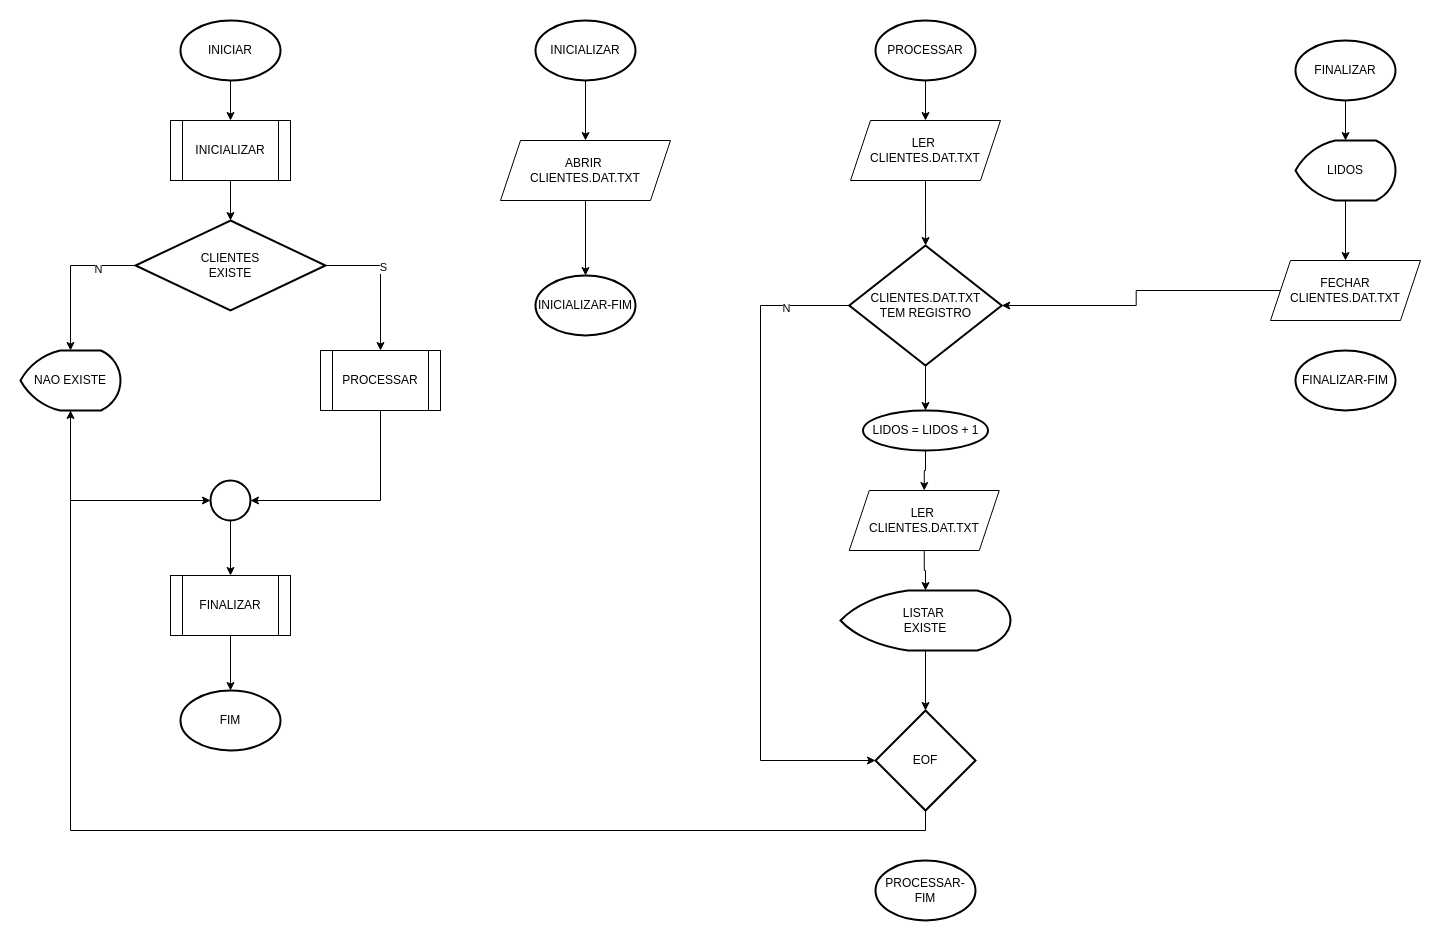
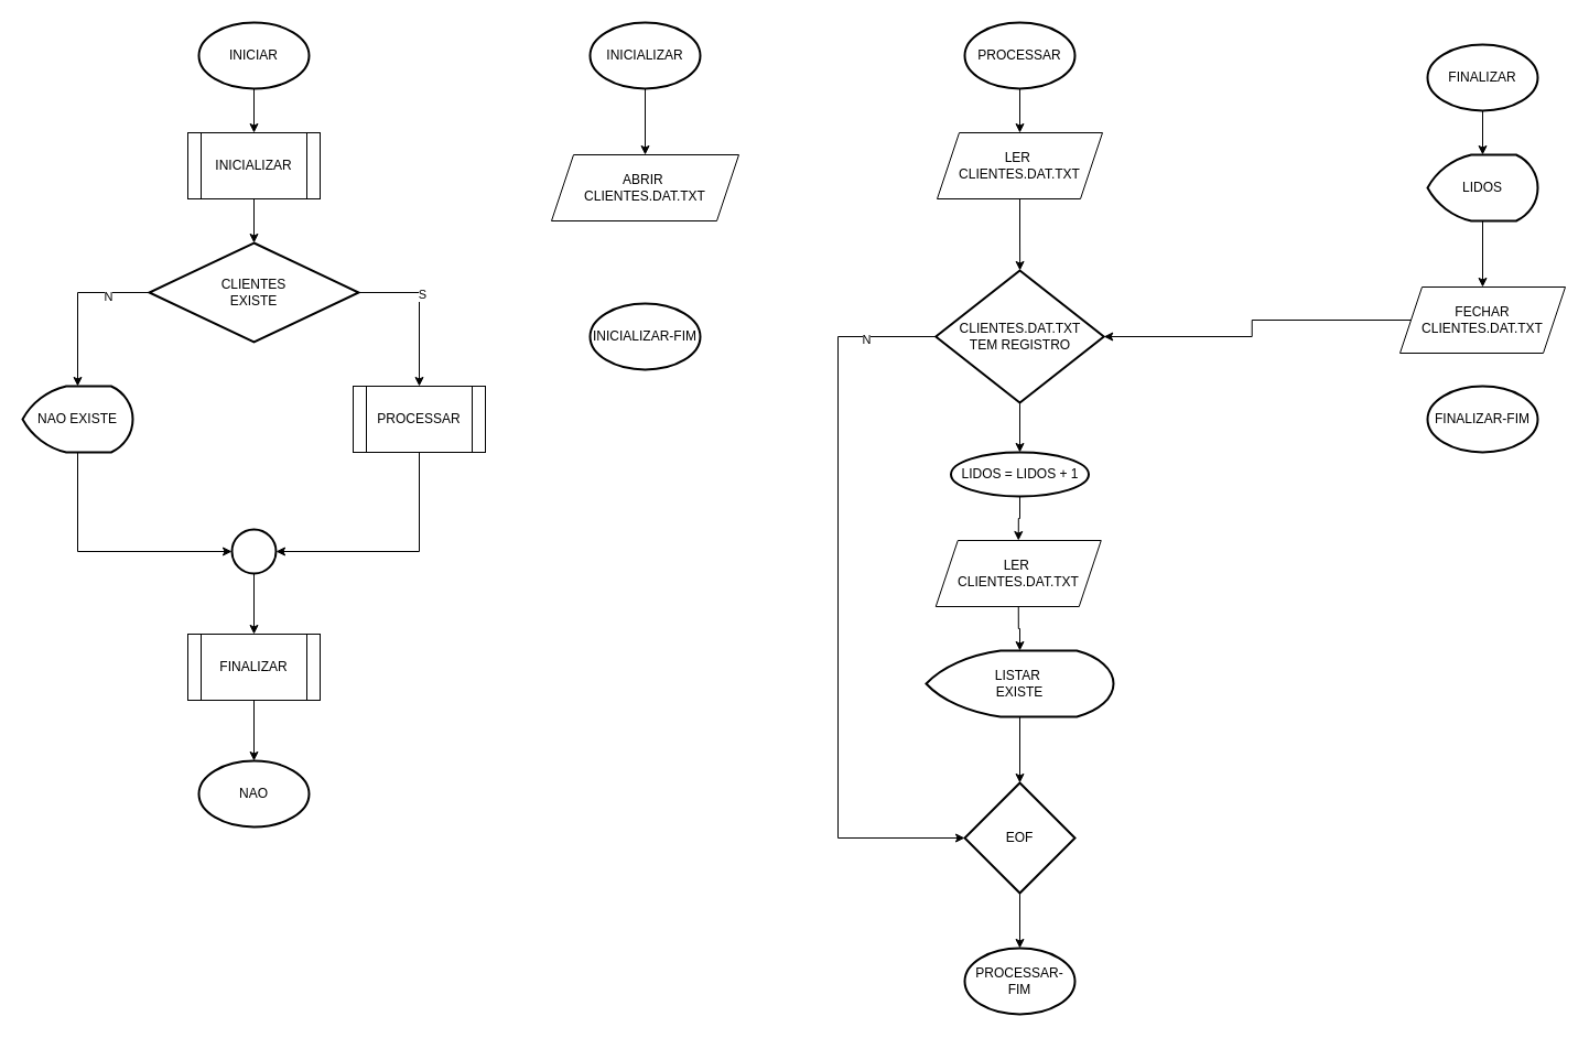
  <mxCell id="0" />
  <mxCell id="1" parent="0" />
  <mxCell id="2" value="" style="edgeStyle=orthogonalEdgeStyle;rounded=0;orthogonalLoop=1;jettySize=auto;html=1;" parent="1" source="3" target="8" edge="1"><mxGeometry relative="1" as="geometry" /></mxCell>
  <mxCell id="3" value="INICIAR" style="strokeWidth=2;html=1;shape=mxgraph.flowchart.start_1;whiteSpace=wrap;" parent="1" vertex="1"><mxGeometry x="180" y="20" width="100" height="60" as="geometry" /></mxCell>
  <mxCell id="4" value="PROCESSAR" style="shape=process;whiteSpace=wrap;html=1;backgroundOutline=1;" parent="1" vertex="1"><mxGeometry x="320" y="350" width="120" height="60" as="geometry" /></mxCell>
  <mxCell id="5" value="" style="edgeStyle=orthogonalEdgeStyle;rounded=0;orthogonalLoop=1;jettySize=auto;html=1;" parent="1" source="6" target="9" edge="1"><mxGeometry relative="1" as="geometry" /></mxCell>
  <mxCell id="6" value="FINALIZAR" style="shape=process;whiteSpace=wrap;html=1;backgroundOutline=1;" parent="1" vertex="1"><mxGeometry x="170" y="575" width="120" height="60" as="geometry" /></mxCell>
  <mxCell id="7" value="" style="edgeStyle=orthogonalEdgeStyle;rounded=0;orthogonalLoop=1;jettySize=auto;html=1;" edge="1" parent="1" source="8" target="16"><mxGeometry relative="1" as="geometry" /></mxCell>
  <mxCell id="8" value="INICIALIZAR" style="shape=process;whiteSpace=wrap;html=1;backgroundOutline=1;" parent="1" vertex="1"><mxGeometry x="170" y="120" width="120" height="60" as="geometry" /></mxCell>
- <mxCell id="9" value="FIM" style="strokeWidth=2;html=1;shape=mxgraph.flowchart.start_1;whiteSpace=wrap;" parent="1" vertex="1"><mxGeometry x="180" y="690" width="100" height="60" as="geometry" /></mxCell>
+ <mxCell id="9" value="NAO" style="strokeWidth=2;html=1;shape=mxgraph.flowchart.start_1;whiteSpace=wrap;" parent="1" vertex="1"><mxGeometry x="180" y="690" width="100" height="60" as="geometry" /></mxCell>
  <mxCell id="10" value="" style="edgeStyle=orthogonalEdgeStyle;rounded=0;orthogonalLoop=1;jettySize=auto;html=1;" parent="1" source="11" target="13" edge="1"><mxGeometry relative="1" as="geometry" /></mxCell>
  <mxCell id="11" value="INICIALIZAR" style="strokeWidth=2;html=1;shape=mxgraph.flowchart.start_1;whiteSpace=wrap;" parent="1" vertex="1"><mxGeometry x="535" y="20" width="100" height="60" as="geometry" /></mxCell>
  <mxCell id="12" value="INICIALIZAR-FIM" style="strokeWidth=2;html=1;shape=mxgraph.flowchart.start_1;whiteSpace=wrap;" parent="1" vertex="1"><mxGeometry x="535" y="275" width="100" height="60" as="geometry" /></mxCell>
  <mxCell id="13" value="ABRIR&amp;nbsp;&lt;br&gt;CLIENTES.DAT.TXT" style="shape=parallelogram;perimeter=parallelogramPerimeter;whiteSpace=wrap;html=1;fixedSize=1;" parent="1" vertex="1"><mxGeometry x="500" y="140" width="170" height="60" as="geometry" /></mxCell>
  <mxCell id="14" value="" style="edgeStyle=orthogonalEdgeStyle;rounded=0;orthogonalLoop=1;jettySize=auto;html=1;" edge="1" parent="1" source="16" target="4"><mxGeometry relative="1" as="geometry"><Array as="points"><mxPoint x="380" y="265" /></Array></mxGeometry></mxCell>
  <mxCell id="15" value="S" style="edgeLabel;html=1;align=center;verticalAlign=middle;resizable=0;points=[];" vertex="1" connectable="0" parent="14"><mxGeometry x="-0.2" y="2" relative="1" as="geometry"><mxPoint as="offset" /></mxGeometry></mxCell>
  <mxCell id="16" value="CLIENTES&lt;div&gt;EXISTE&lt;/div&gt;" style="strokeWidth=2;html=1;shape=mxgraph.flowchart.decision;whiteSpace=wrap;" parent="1" vertex="1"><mxGeometry x="135" y="220" width="190" height="90" as="geometry" /></mxCell>
  <mxCell id="17" value="" style="edgeStyle=orthogonalEdgeStyle;rounded=0;orthogonalLoop=1;jettySize=auto;html=1;" parent="1" source="18" target="20" edge="1"><mxGeometry relative="1" as="geometry" /></mxCell>
  <mxCell id="18" value="PROCESSAR" style="strokeWidth=2;html=1;shape=mxgraph.flowchart.start_1;whiteSpace=wrap;" parent="1" vertex="1"><mxGeometry x="875" y="20" width="100" height="60" as="geometry" /></mxCell>
  <mxCell id="19" value="" style="edgeStyle=orthogonalEdgeStyle;rounded=0;orthogonalLoop=1;jettySize=auto;html=1;" parent="1" source="20" target="30" edge="1"><mxGeometry relative="1" as="geometry" /></mxCell>
  <mxCell id="20" value="LER&amp;nbsp;&lt;div&gt;CLIENTES.DAT.TXT&lt;/div&gt;" style="shape=parallelogram;perimeter=parallelogramPerimeter;whiteSpace=wrap;html=1;fixedSize=1;" parent="1" vertex="1"><mxGeometry x="850" y="120" width="150" height="60" as="geometry" /></mxCell>
  <mxCell id="21" value="LISTAR&amp;nbsp;&lt;div&gt;EXISTE&lt;/div&gt;" style="strokeWidth=2;html=1;shape=mxgraph.flowchart.display;whiteSpace=wrap;" parent="1" vertex="1"><mxGeometry x="840" y="590" width="170" height="60" as="geometry" /></mxCell>
  <mxCell id="22" value="PROCESSAR-FIM" style="strokeWidth=2;html=1;shape=mxgraph.flowchart.start_1;whiteSpace=wrap;" parent="1" vertex="1"><mxGeometry x="875" y="860" width="100" height="60" as="geometry" /></mxCell>
  <mxCell id="23" value="" style="edgeStyle=orthogonalEdgeStyle;rounded=0;orthogonalLoop=1;jettySize=auto;html=1;" edge="1" parent="1" source="24" target="48"><mxGeometry relative="1" as="geometry" /></mxCell>
  <mxCell id="24" value="FINALIZAR" style="strokeWidth=2;html=1;shape=mxgraph.flowchart.start_1;whiteSpace=wrap;" parent="1" vertex="1"><mxGeometry x="1295" y="40" width="100" height="60" as="geometry" /></mxCell>
  <mxCell id="25" value="" style="edgeStyle=orthogonalEdgeStyle;rounded=0;orthogonalLoop=1;jettySize=auto;html=1;" parent="1" source="26" target="30" edge="1"><mxGeometry relative="1" as="geometry" /></mxCell>
  <mxCell id="26" value="FECHAR&lt;div&gt;CLIENTES.DAT.TXT&lt;/div&gt;" style="shape=parallelogram;perimeter=parallelogramPerimeter;whiteSpace=wrap;html=1;fixedSize=1;" parent="1" vertex="1"><mxGeometry x="1270" y="260" width="150" height="60" as="geometry" /></mxCell>
  <mxCell id="27" value="FINALIZAR-FIM" style="strokeWidth=2;html=1;shape=mxgraph.flowchart.start_1;whiteSpace=wrap;" parent="1" vertex="1"><mxGeometry x="1295" y="350" width="100" height="60" as="geometry" /></mxCell>
  <mxCell id="28" value="NAO EXISTE" style="strokeWidth=2;html=1;shape=mxgraph.flowchart.display;whiteSpace=wrap;" parent="1" vertex="1"><mxGeometry x="20" y="350" width="100" height="60" as="geometry" /></mxCell>
  <mxCell id="29" style="edgeStyle=orthogonalEdgeStyle;rounded=0;orthogonalLoop=1;jettySize=auto;html=1;exitX=0.5;exitY=1;exitDx=0;exitDy=0;exitPerimeter=0;entryX=0.5;entryY=0;entryDx=0;entryDy=0;" edge="1" parent="1" source="30" target="45"><mxGeometry relative="1" as="geometry"><mxPoint x="923.75" y="400" as="targetPoint" /></mxGeometry></mxCell>
  <mxCell id="30" value="CLIENTES.DAT.TXT&lt;div&gt;TEM REGISTRO&lt;/div&gt;" style="strokeWidth=2;html=1;shape=mxgraph.flowchart.decision;whiteSpace=wrap;" parent="1" vertex="1"><mxGeometry x="848.75" y="245" width="152.5" height="120" as="geometry" /></mxCell>
  <mxCell id="31" value="LER&amp;nbsp;&lt;div&gt;CLIENTES.DAT.TXT&lt;/div&gt;" style="shape=parallelogram;perimeter=parallelogramPerimeter;whiteSpace=wrap;html=1;fixedSize=1;" parent="1" vertex="1"><mxGeometry x="848.75" y="490" width="150" height="60" as="geometry" /></mxCell>
  <mxCell id="32" style="edgeStyle=orthogonalEdgeStyle;rounded=0;orthogonalLoop=1;jettySize=auto;html=1;exitX=0.5;exitY=1;exitDx=0;exitDy=0;entryX=0.5;entryY=0;entryDx=0;entryDy=0;entryPerimeter=0;" parent="1" source="31" target="21" edge="1"><mxGeometry relative="1" as="geometry" /></mxCell>
  <mxCell id="33" value="EOF" style="strokeWidth=2;html=1;shape=mxgraph.flowchart.decision;whiteSpace=wrap;" parent="1" vertex="1"><mxGeometry x="875" y="710" width="100" height="100" as="geometry" /></mxCell>
  <mxCell id="34" style="edgeStyle=orthogonalEdgeStyle;rounded=0;orthogonalLoop=1;jettySize=auto;html=1;exitX=0.5;exitY=1;exitDx=0;exitDy=0;exitPerimeter=0;entryX=0.5;entryY=0;entryDx=0;entryDy=0;entryPerimeter=0;" parent="1" source="21" target="33" edge="1"><mxGeometry relative="1" as="geometry" /></mxCell>
  <mxCell id="35" style="edgeStyle=orthogonalEdgeStyle;rounded=0;orthogonalLoop=1;jettySize=auto;html=1;exitX=0.5;exitY=1;exitDx=0;exitDy=0;exitPerimeter=0;entryX=0.5;entryY=0;entryDx=0;entryDy=0;" edge="1" parent="1" source="36" target="6"><mxGeometry relative="1" as="geometry" /></mxCell>
  <mxCell id="36" value="" style="strokeWidth=2;html=1;shape=mxgraph.flowchart.start_2;whiteSpace=wrap;" vertex="1" parent="1"><mxGeometry x="210" y="480" width="40" height="40" as="geometry" /></mxCell>
  <mxCell id="37" style="edgeStyle=orthogonalEdgeStyle;rounded=0;orthogonalLoop=1;jettySize=auto;html=1;exitX=0;exitY=0.5;exitDx=0;exitDy=0;exitPerimeter=0;entryX=0.5;entryY=0;entryDx=0;entryDy=0;entryPerimeter=0;" edge="1" parent="1" source="16" target="28"><mxGeometry relative="1" as="geometry" /></mxCell>
  <mxCell id="38" value="N" style="edgeLabel;html=1;align=center;verticalAlign=middle;resizable=0;points=[];" vertex="1" connectable="0" parent="37"><mxGeometry x="-0.492" y="3" relative="1" as="geometry"><mxPoint as="offset" /></mxGeometry></mxCell>
  <mxCell id="39" style="edgeStyle=orthogonalEdgeStyle;rounded=0;orthogonalLoop=1;jettySize=auto;html=1;exitX=0.5;exitY=1;exitDx=0;exitDy=0;exitPerimeter=0;entryX=0;entryY=0.5;entryDx=0;entryDy=0;entryPerimeter=0;" edge="1" parent="1" source="28" target="36"><mxGeometry relative="1" as="geometry" /></mxCell>
  <mxCell id="40" style="edgeStyle=orthogonalEdgeStyle;rounded=0;orthogonalLoop=1;jettySize=auto;html=1;exitX=0.5;exitY=1;exitDx=0;exitDy=0;entryX=1;entryY=0.5;entryDx=0;entryDy=0;entryPerimeter=0;" edge="1" parent="1" source="4" target="36"><mxGeometry relative="1" as="geometry" /></mxCell>
- <mxCell id="41" style="edgeStyle=orthogonalEdgeStyle;rounded=0;orthogonalLoop=1;jettySize=auto;html=1;exitX=0.5;exitY=1;exitDx=0;exitDy=0;entryX=0.5;entryY=0;entryDx=0;entryDy=0;entryPerimeter=0;" edge="1" parent="1" source="13" target="12"><mxGeometry relative="1" as="geometry" /></mxCell>
  <mxCell id="42" style="edgeStyle=orthogonalEdgeStyle;rounded=0;orthogonalLoop=1;jettySize=auto;html=1;entryX=0.5;entryY=0;entryDx=0;entryDy=0;exitX=0.5;exitY=1;exitDx=0;exitDy=0;" edge="1" parent="1" source="45" target="31"><mxGeometry relative="1" as="geometry"><mxPoint x="923.8" y="460" as="sourcePoint" /></mxGeometry></mxCell>
  <mxCell id="43" style="edgeStyle=orthogonalEdgeStyle;rounded=0;orthogonalLoop=1;jettySize=auto;html=1;exitX=0;exitY=0.5;exitDx=0;exitDy=0;exitPerimeter=0;entryX=0;entryY=0.5;entryDx=0;entryDy=0;entryPerimeter=0;" edge="1" parent="1" source="30" target="33"><mxGeometry relative="1" as="geometry"><Array as="points"><mxPoint x="760" y="305" /><mxPoint x="760" y="760" /></Array></mxGeometry></mxCell>
  <mxCell id="44" value="N" style="edgeLabel;html=1;align=center;verticalAlign=middle;resizable=0;points=[];" vertex="1" connectable="0" parent="43"><mxGeometry x="-0.808" y="2" relative="1" as="geometry"><mxPoint as="offset" /></mxGeometry></mxCell>
  <mxCell id="45" value="LIDOS = LIDOS + 1" style="ellipse;whiteSpace=wrap;html=1;absoluteArcSize=1;arcSize=14;strokeWidth=2;" vertex="1" parent="1"><mxGeometry x="862.5" y="410" width="125" height="40" as="geometry" /></mxCell>
- <mxCell id="46" style="edgeStyle=orthogonalEdgeStyle;rounded=0;orthogonalLoop=1;jettySize=auto;html=1;exitX=0.5;exitY=1;exitDx=0;exitDy=0;exitPerimeter=0;" edge="1" parent="1" source="33" target="28"><mxGeometry relative="1" as="geometry" /></mxCell>
+ <mxCell id="46" style="edgeStyle=orthogonalEdgeStyle;rounded=0;orthogonalLoop=1;jettySize=auto;html=1;exitX=0.5;exitY=1;exitDx=0;exitDy=0;exitPerimeter=0;entryX=0.5;entryY=0;entryDx=0;entryDy=0;entryPerimeter=0;" edge="1" parent="1" source="33" target="22"><mxGeometry relative="1" as="geometry" /></mxCell>
  <mxCell id="47" value="" style="edgeStyle=orthogonalEdgeStyle;rounded=0;orthogonalLoop=1;jettySize=auto;html=1;" edge="1" parent="1" source="48" target="26"><mxGeometry relative="1" as="geometry" /></mxCell>
  <mxCell id="48" value="LIDOS" style="strokeWidth=2;html=1;shape=mxgraph.flowchart.display;whiteSpace=wrap;" vertex="1" parent="1"><mxGeometry x="1295" y="140" width="100" height="60" as="geometry" /></mxCell>
